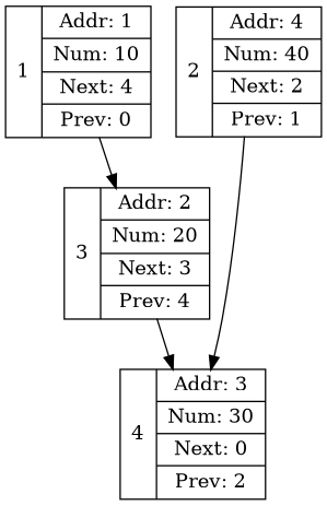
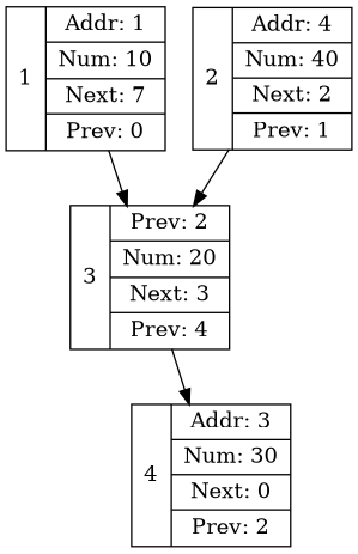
  digraph {
    node [shape=record]
-   n1 [label=" 1 | {Addr: 1| Num: 10| Next: 4| Prev: 0} "]
-   n2 [label=" 3 | {Addr: 2| Num: 20| Next: 3| Prev: 4} "]
+   n1 [label=" 1 | {Addr: 1| Num: 10| Next: 7| Prev: 0} "]
+   n2 [label=" 3 | {Prev: 2| Num: 20| Next: 3| Prev: 4} "]
    n3 [label=" 2 | {Addr: 4| Num: 40| Next: 2| Prev: 1} "]
    n4 [label=" 4 | {Addr: 3| Num: 30| Next: 0| Prev: 2} "]
    n1 -> n2
    n2 -> n4
-   n3 -> n4
+   n3 -> n2
  }
